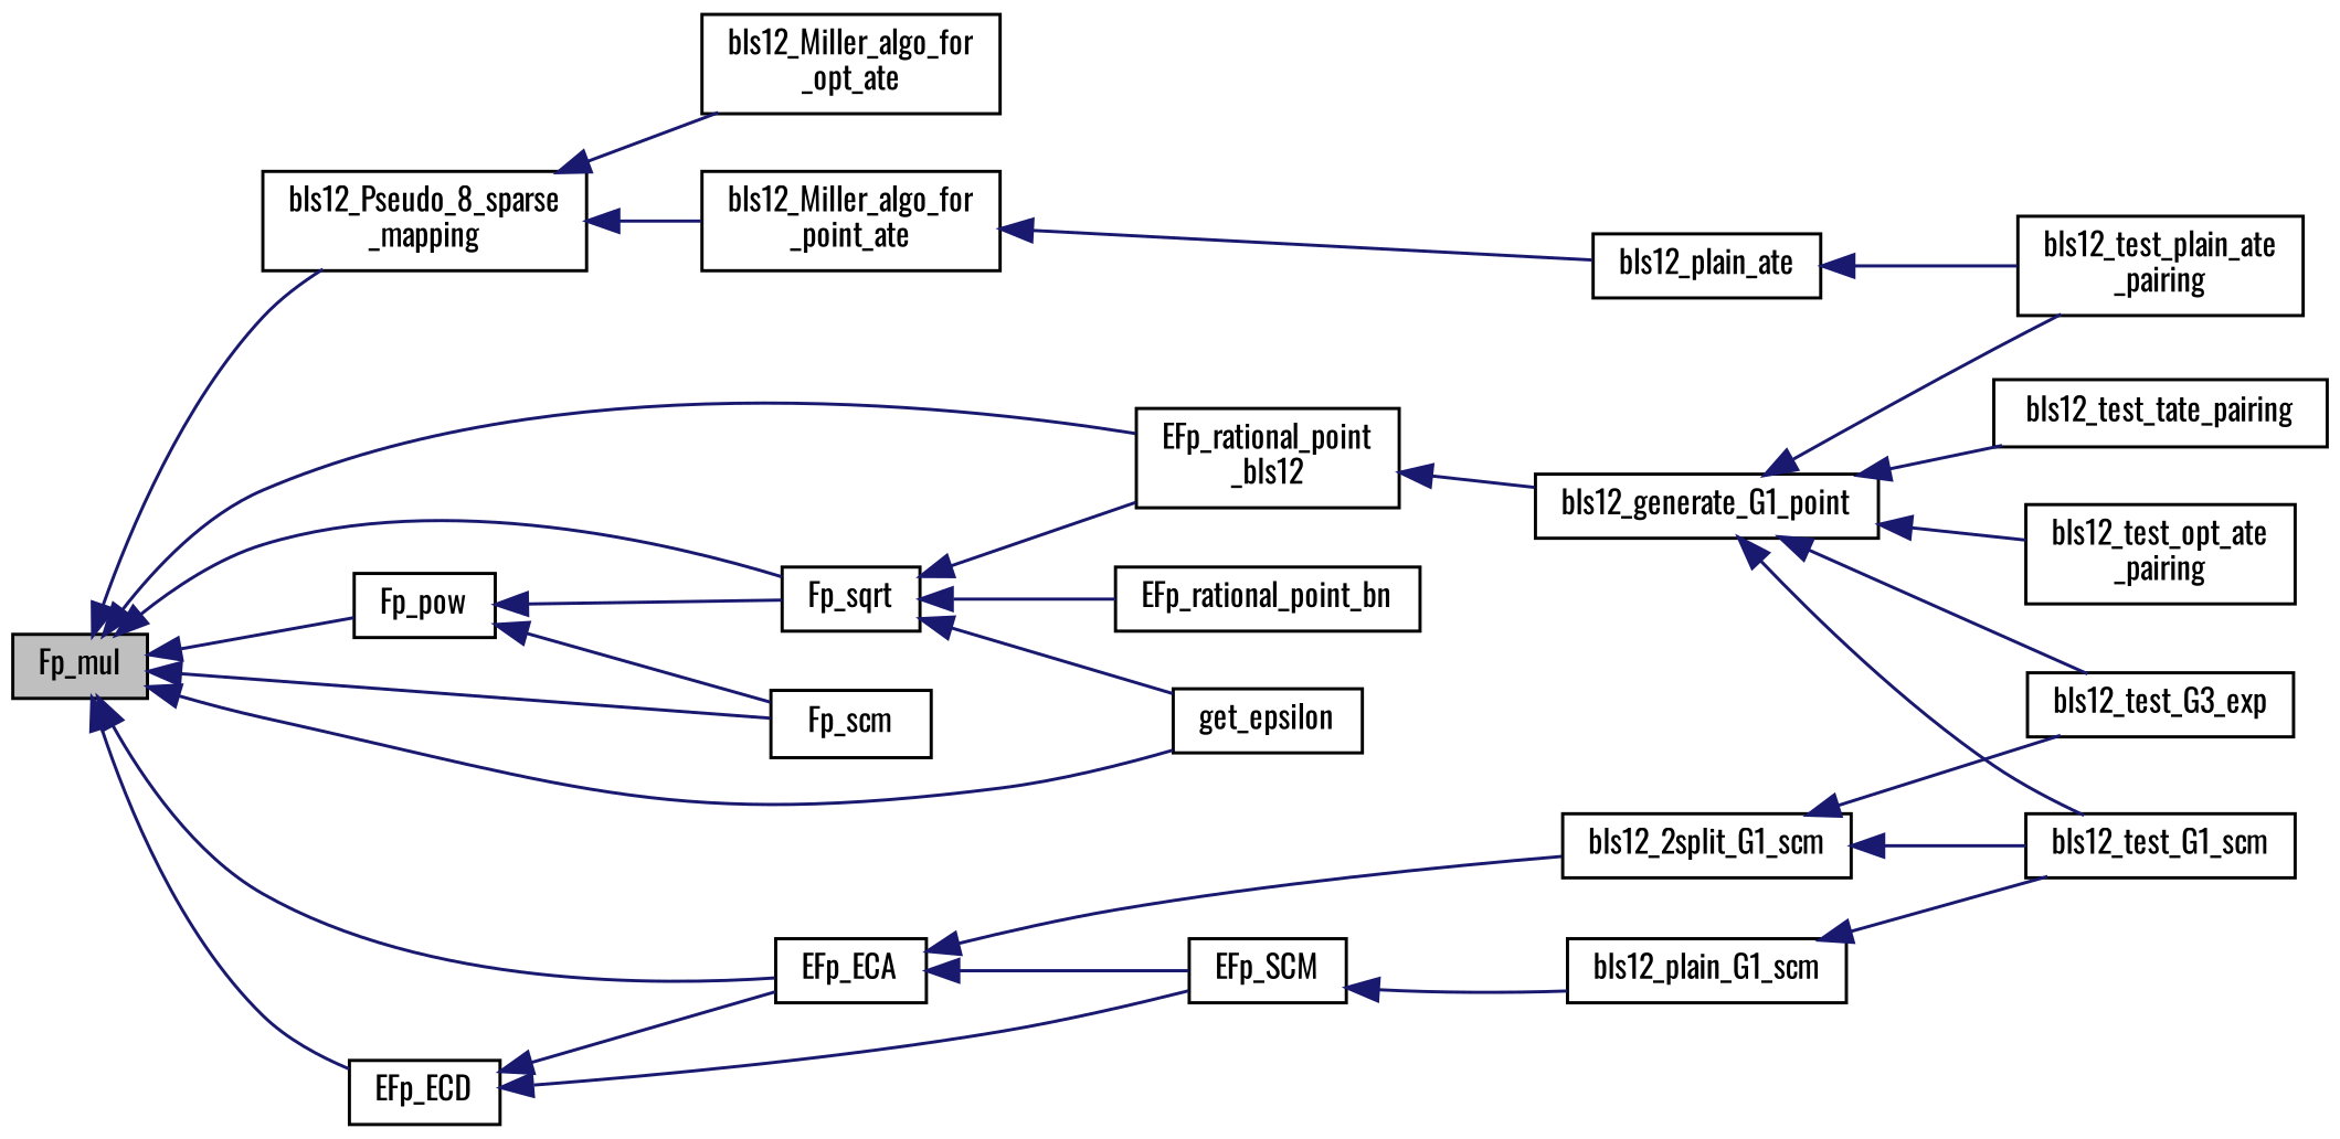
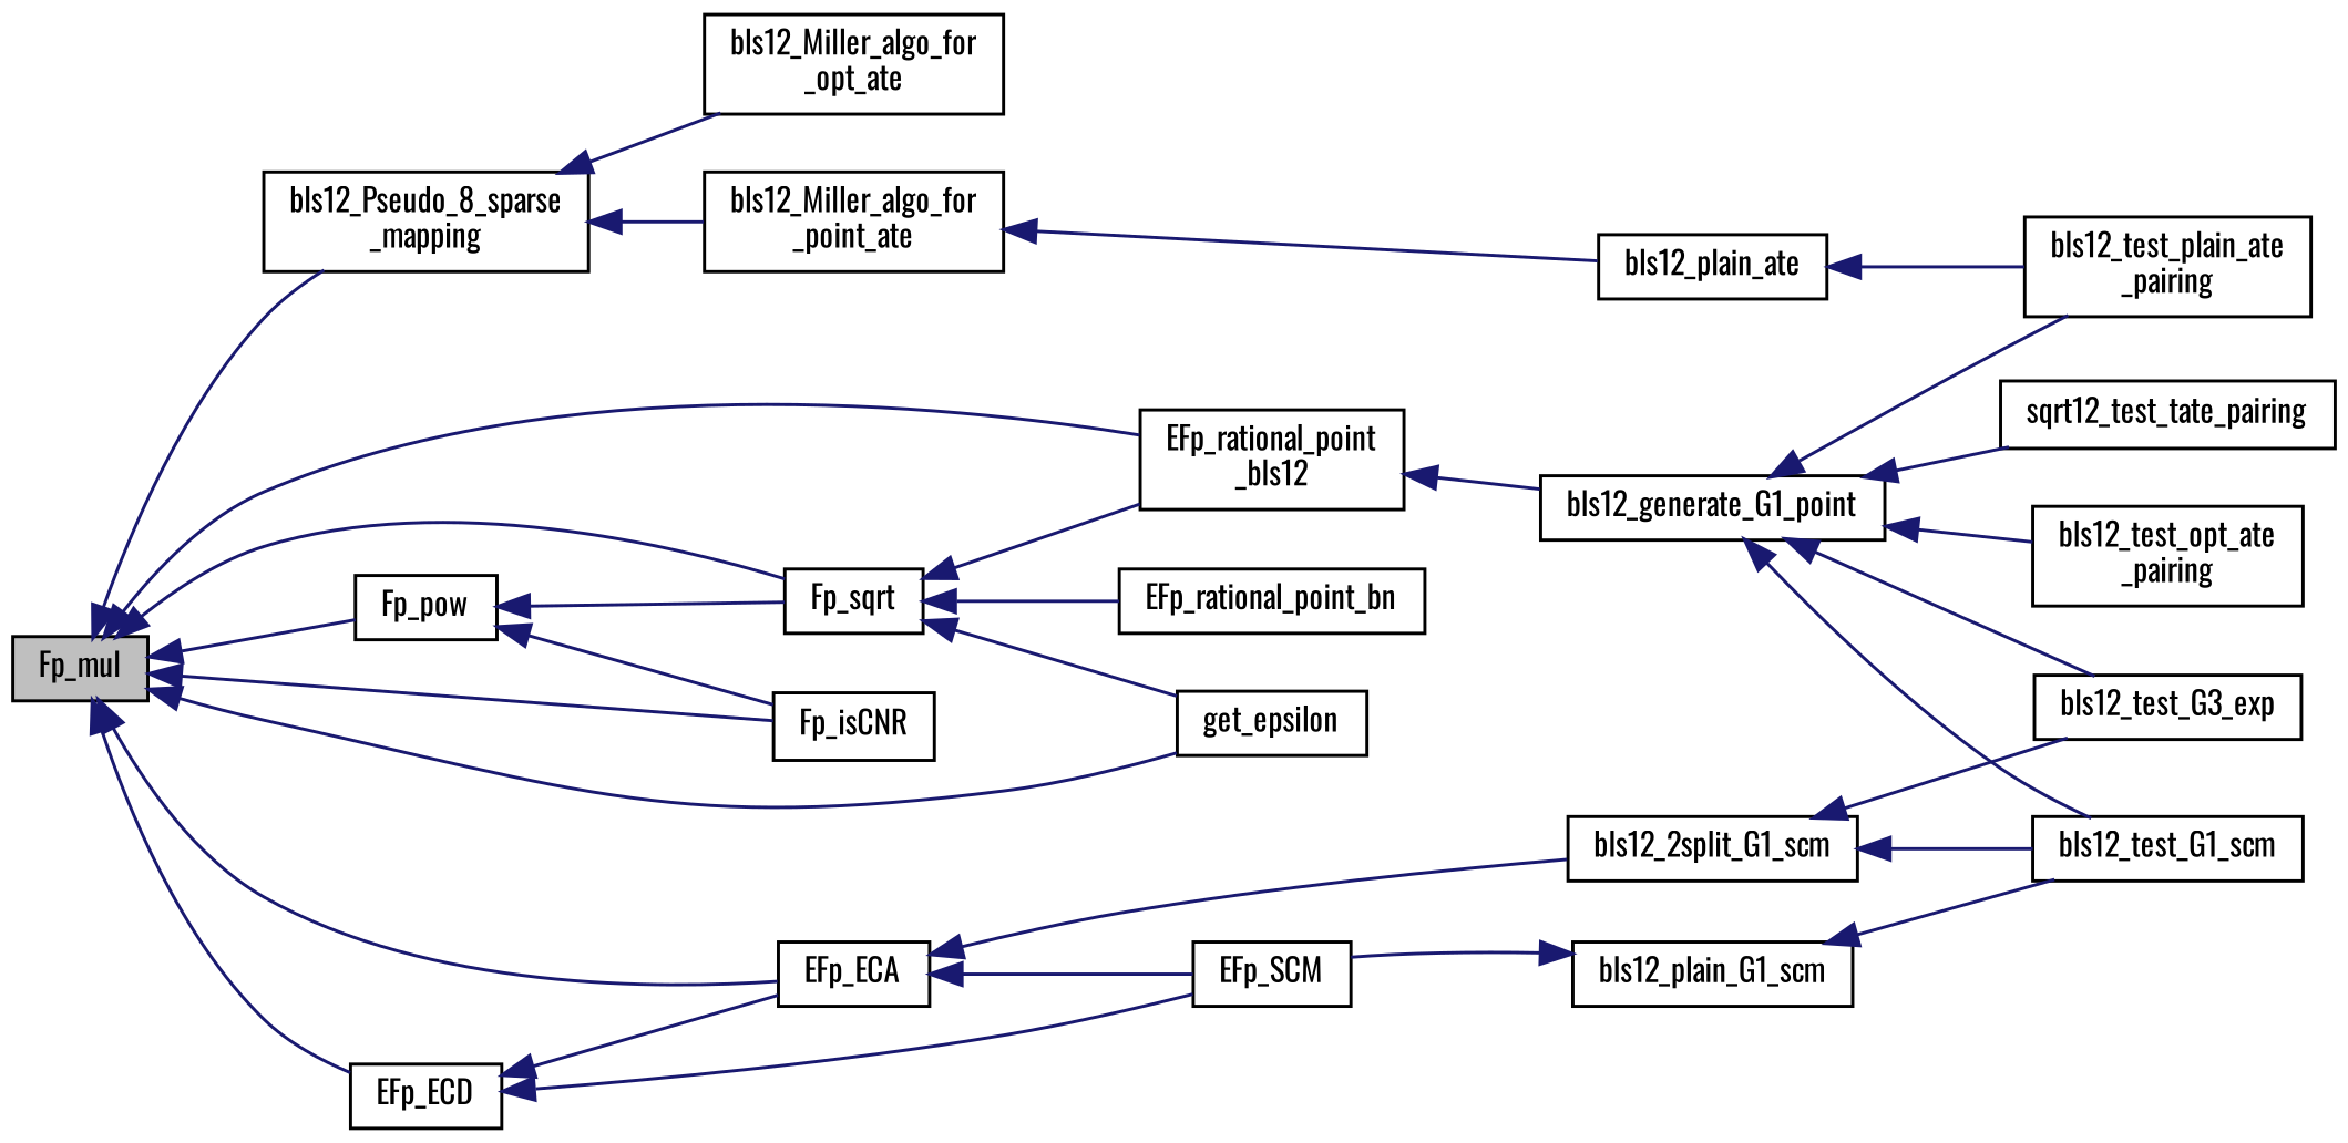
  digraph {
    fontname=Oswald
    rankdir=LR
    node [color=black fillcolor=white fontname=Oswald fontsize=10 shape=record style=filled]
    edge [color=midnightblue dir=back fontname=Oswald fontsize=10 labelfontname=Helvetica labelfontsize=10 style=solid]
    n1 [fillcolor=grey75 fontcolor=black height=0.2 label=Fp_mul width=0.4]
    n2 [height=0.2 label="bls12_Pseudo_8_sparse\l_mapping" width=0.4]
    n3 [height=0.2 label=EFp_ECA width=0.4]
    n4 [height=0.2 label=EFp_ECD width=0.4]
    n5 [height=0.2 label="EFp_rational_point\l_bls12" width=0.4]
    n6 [height=0.2 label=Fp_pow width=0.4]
    n7 [height=0.2 label=Fp_sqrt width=0.4]
    n8 [height=0.2 label=get_epsilon width=0.4]
-   n9 [height=0.2 label=Fp_scm width=0.4]
+   n9 [height=0.2 label=Fp_isCNR width=0.4]
    n10 [height=0.2 label="bls12_Miller_algo_for\l_opt_ate" width=0.4]
    n11 [height=0.2 label="bls12_Miller_algo_for\l_point_ate" width=0.4]
    n12 [height=0.2 label=bls12_2split_G1_scm width=0.4]
    n13 [height=0.2 label=EFp_SCM width=0.4]
    n14 [height=0.2 label=bls12_generate_G1_point width=0.4]
    n15 [height=0.2 label=EFp_rational_point_bn width=0.4]
    n16 [height=0.2 label=bls12_plain_ate width=0.4]
    n17 [height=0.2 label=bls12_test_G3_exp width=0.4]
    n18 [height=0.2 label="bls12_test_opt_ate\l_pairing" width=0.4]
    n19 [height=0.2 label="bls12_test_plain_ate\l_pairing" width=0.4]
    n20 [height=0.2 label=bls12_test_G1_scm width=0.4]
    n21 [height=0.2 label=bls12_plain_G1_scm width=0.4]
-   n22 [height=0.2 label=bls12_test_tate_pairing width=0.4]
+   n22 [height=0.2 label=sqrt12_test_tate_pairing width=0.4]
    n1 -> n2
    n1 -> n3
    n1 -> n4
    n1 -> n5
    n1 -> n6
    n1 -> n7
    n1 -> n8
    n1 -> n9
    n2 -> n10
    n2 -> n11
    n3 -> n12
    n3 -> n13
    n4 -> n3
    n4 -> n13
    n5 -> n14
    n6 -> n7
    n6 -> n9
    n7 -> n5
    n7 -> n8
    n7 -> n15
    n11 -> n16
    n12 -> n17
    n12 -> n20
-   n13 -> n21
+   n21 -> n13
    n14 -> n17
    n14 -> n18
    n14 -> n19
    n14 -> n20
    n14 -> n22
    n16 -> n19
    n21 -> n20
  }
